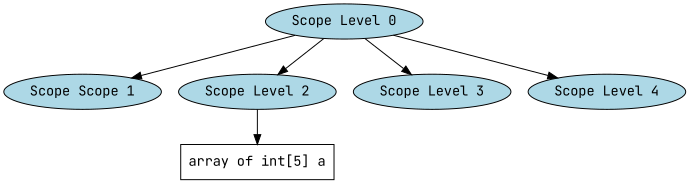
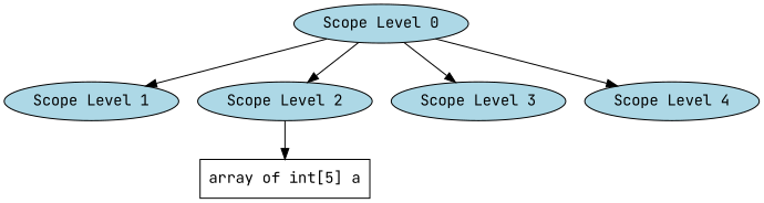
  digraph {
    fontname="JetBrains Mono"
    node [fillcolor=lightblue fontname="JetBrains Mono" style=filled]
    edge [fontname="JetBrains Mono"]
    n1 [label="Scope Level 0"]
-   n2 [label="Scope Scope 1"]
+   n2 [label="Scope Level 1"]
    n3 [label="Scope Level 2"]
    n4 [label="Scope Level 3"]
    n5 [label="Scope Level 4"]
    n6 [fillcolor=white label="array of int[5] a" shape=box]
    n1 -> n2
    n1 -> n3
    n1 -> n4
    n1 -> n5
    n3 -> n6 [color=black]
  }
